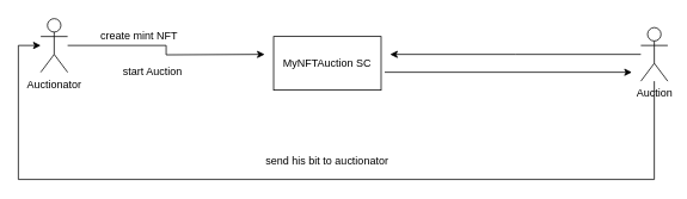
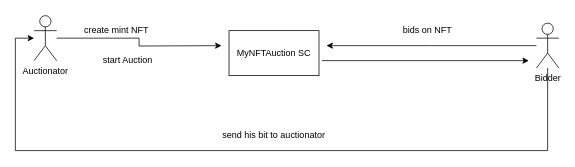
  <mxCell id="0" />
  <mxCell id="1" parent="0" />
  <mxCell id="2" style="edgeStyle=orthogonalEdgeStyle;rounded=0;orthogonalLoop=1;jettySize=auto;html=1;" edge="1" parent="1" source="3"><mxGeometry relative="1" as="geometry"><mxPoint x="295" y="60" as="targetPoint" /></mxGeometry></mxCell>
  <mxCell id="3" value="Auctionator" style="shape=umlActor;verticalLabelPosition=bottom;verticalAlign=top;html=1;outlineConnect=0;" vertex="1" parent="1"><mxGeometry x="45" y="20" width="30" height="60" as="geometry" /></mxCell>
  <mxCell id="4" style="edgeStyle=orthogonalEdgeStyle;rounded=0;orthogonalLoop=1;jettySize=auto;html=1;" edge="1" parent="1"><mxGeometry relative="1" as="geometry"><mxPoint x="705" y="80" as="targetPoint" /><mxPoint x="429" y="80" as="sourcePoint" /></mxGeometry></mxCell>
  <mxCell id="5" value="MyNFTAuction SC" style="rounded=0;whiteSpace=wrap;html=1;" vertex="1" parent="1"><mxGeometry x="305" y="40" width="120" height="60" as="geometry" /></mxCell>
  <mxCell id="6" value="create mint NFT" style="text;html=1;strokeColor=none;fillColor=none;align=center;verticalAlign=middle;whiteSpace=wrap;rounded=0;" vertex="1" parent="1"><mxGeometry x="100" y="30" width="110" height="20" as="geometry" /></mxCell>
  <mxCell id="7" value="start Auction" style="text;html=1;strokeColor=none;fillColor=none;align=center;verticalAlign=middle;whiteSpace=wrap;rounded=0;" vertex="1" parent="1"><mxGeometry x="115" y="70" width="110" height="20" as="geometry" /></mxCell>
  <mxCell id="8" style="edgeStyle=orthogonalEdgeStyle;rounded=0;orthogonalLoop=1;jettySize=auto;html=1;" edge="1" parent="1" source="10"><mxGeometry relative="1" as="geometry"><mxPoint x="435" y="60" as="targetPoint" /></mxGeometry></mxCell>
  <mxCell id="9" style="edgeStyle=orthogonalEdgeStyle;rounded=0;orthogonalLoop=1;jettySize=auto;html=1;" edge="1" parent="1" source="10" target="3"><mxGeometry relative="1" as="geometry"><Array as="points"><mxPoint x="730" y="200" /><mxPoint x="20" y="200" /></Array></mxGeometry></mxCell>
- <mxCell id="10" value="Auction" style="shape=umlActor;verticalLabelPosition=bottom;verticalAlign=top;html=1;outlineConnect=0;" vertex="1" parent="1"><mxGeometry x="715" y="30" width="30" height="60" as="geometry" /></mxCell>
+ <mxCell id="10" value="Bidder" style="shape=umlActor;verticalLabelPosition=bottom;verticalAlign=top;html=1;outlineConnect=0;" vertex="1" parent="1"><mxGeometry x="715" y="30" width="30" height="60" as="geometry" /></mxCell>
+ <mxCell id="11" value="bids on NFT" style="text;html=1;strokeColor=none;fillColor=none;align=center;verticalAlign=middle;whiteSpace=wrap;rounded=0;" vertex="1" parent="1"><mxGeometry x="535" y="30" width="70" height="20" as="geometry" /></mxCell>
  <mxCell id="12" value="send his bit to auctionator" style="text;html=1;strokeColor=none;fillColor=none;align=center;verticalAlign=middle;whiteSpace=wrap;rounded=0;" vertex="1" parent="1"><mxGeometry x="285" y="170" width="160" height="20" as="geometry" /></mxCell>
